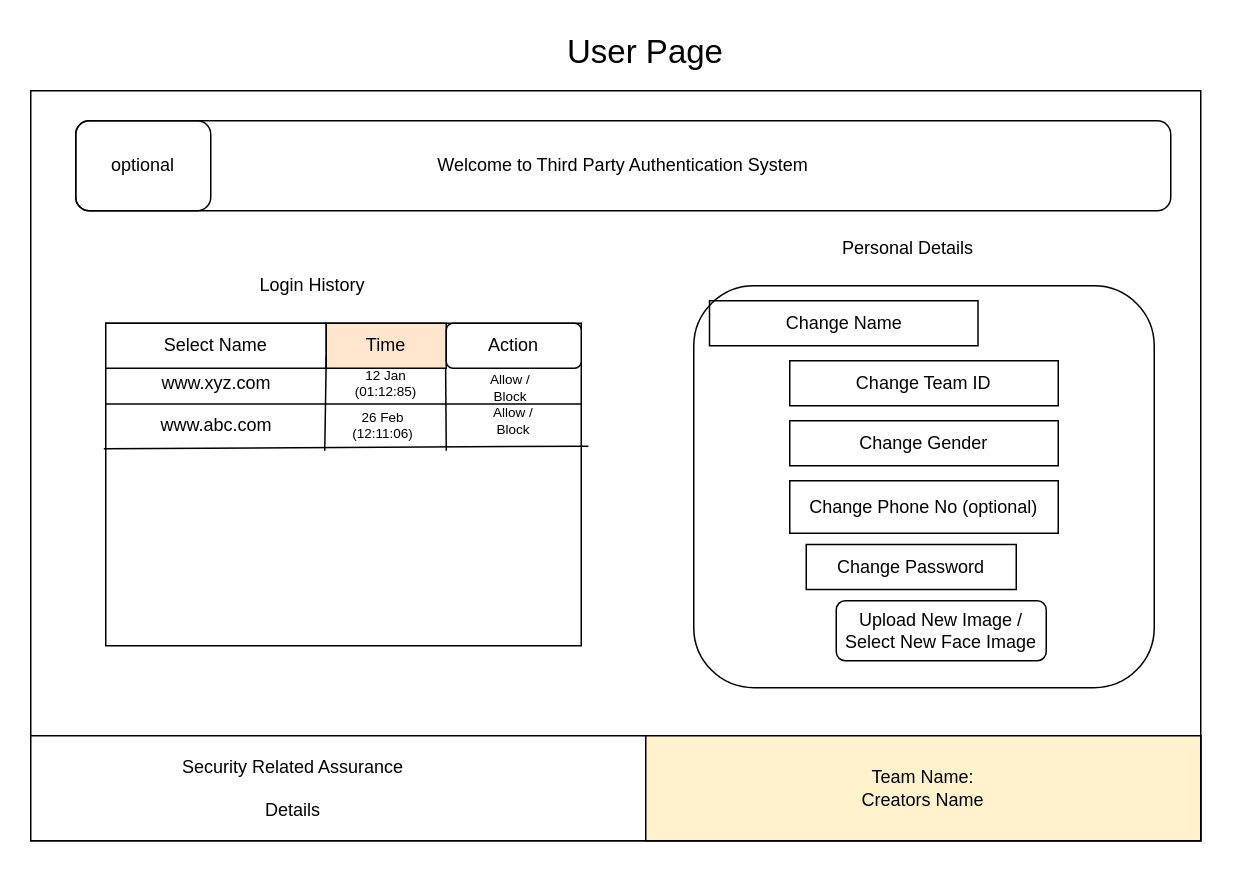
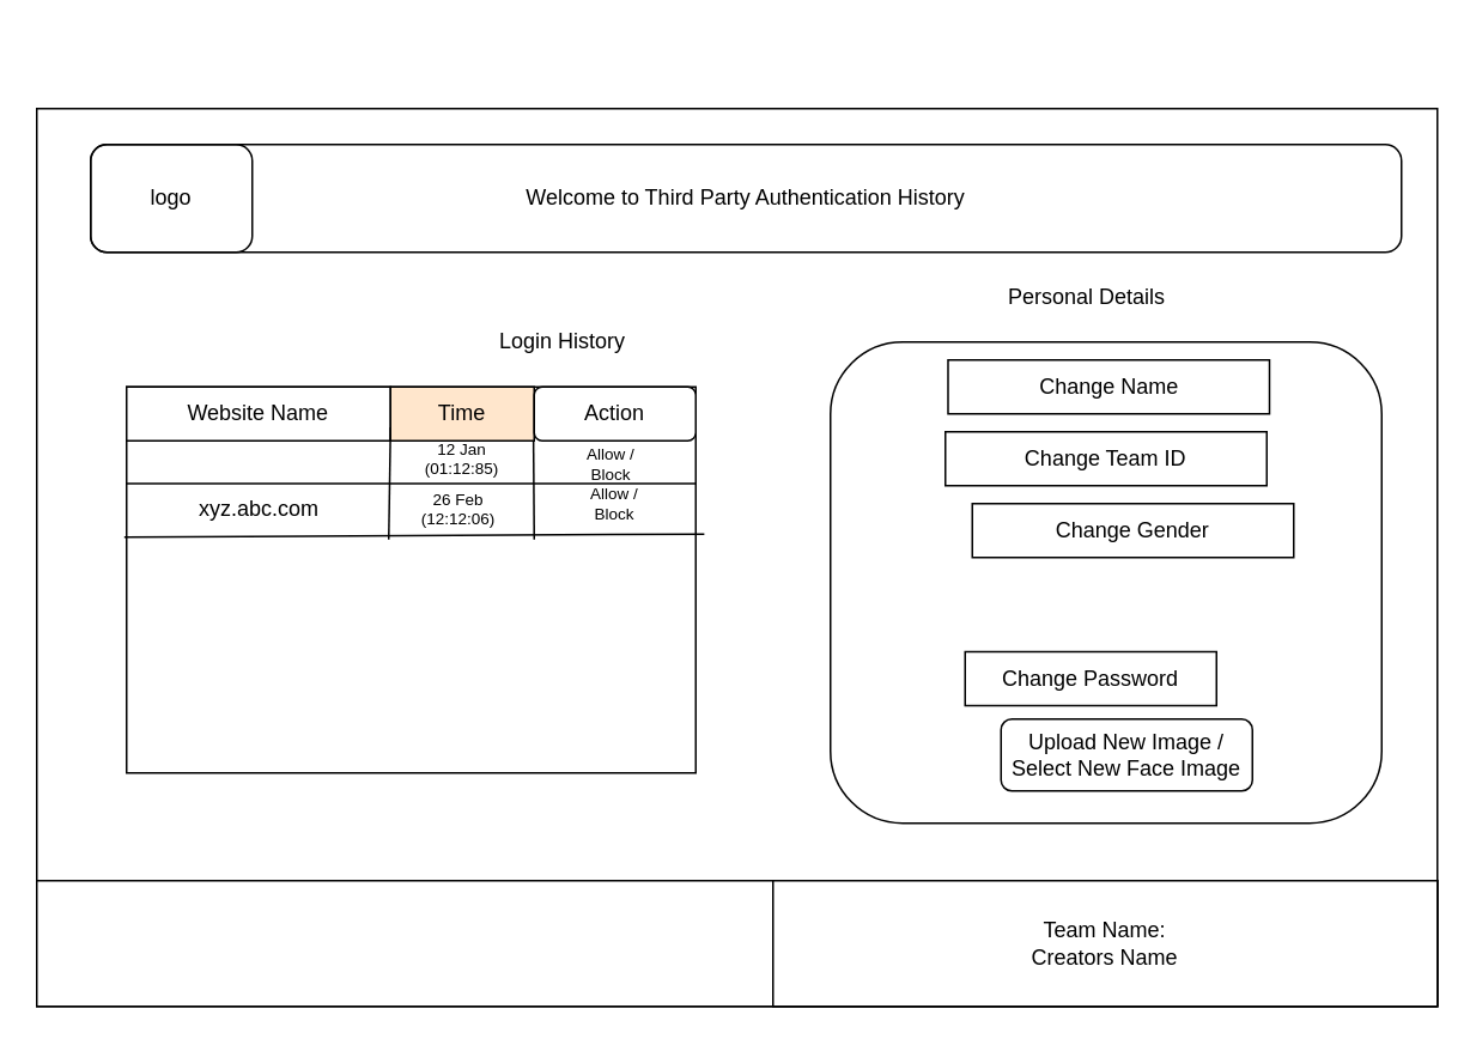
  <mxCell id="0" />
  <mxCell id="1" parent="0" />
  <mxCell id="2" value="" style="rounded=0;whiteSpace=wrap;html=1;" parent="1" vertex="1"><mxGeometry x="20" y="60" width="780" height="500" as="geometry" /></mxCell>
  <mxCell id="3" value="" style="rounded=1;whiteSpace=wrap;html=1;" parent="1" vertex="1"><mxGeometry x="50" y="80" width="730" height="60" as="geometry" /></mxCell>
- <mxCell id="4" value="Welcome to Third Party Authentication System" style="text;html=1;strokeColor=none;fillColor=none;align=center;verticalAlign=middle;whiteSpace=wrap;rounded=0;" parent="1" vertex="1"><mxGeometry x="80" y="100" width="670" height="20" as="geometry" /></mxCell>
+ <mxCell id="4" value="Welcome to Third Party Authentication History" style="text;html=1;strokeColor=none;fillColor=none;align=center;verticalAlign=middle;whiteSpace=wrap;rounded=0;" parent="1" vertex="1"><mxGeometry x="80" y="100" width="670" height="20" as="geometry" /></mxCell>
  <mxCell id="5" value="" style="rounded=0;whiteSpace=wrap;html=1;" parent="1" vertex="1"><mxGeometry x="20" y="490" width="780" height="70" as="geometry" /></mxCell>
- <mxCell id="6" value="Security Related Assurance&lt;br&gt;&lt;br&gt;Details" style="text;html=1;strokeColor=none;fillColor=none;align=center;verticalAlign=middle;whiteSpace=wrap;rounded=0;" parent="1" vertex="1"><mxGeometry x="70" y="502.5" width="250" height="45" as="geometry" /></mxCell>
- <mxCell id="7" value="Team Name:&lt;br&gt;Creators Name" style="rounded=0;whiteSpace=wrap;html=1;fillColor=#fff2cc;" parent="1" vertex="1"><mxGeometry x="430" y="490" width="370" height="70" as="geometry" /></mxCell>
- <mxCell id="8" value="&lt;font style=&quot;font-size: 22px&quot;&gt;User Page&lt;br&gt;&lt;/font&gt;" style="text;html=1;strokeColor=none;fillColor=none;align=center;verticalAlign=middle;whiteSpace=wrap;rounded=0;" parent="1" vertex="1"><mxGeometry x="290" y="20" width="280" height="30" as="geometry" /></mxCell>
+ <mxCell id="7" value="Team Name:&lt;br&gt;Creators Name" style="rounded=0;whiteSpace=wrap;html=1;" parent="1" vertex="1"><mxGeometry x="430" y="490" width="370" height="70" as="geometry" /></mxCell>
  <mxCell id="9" value="" style="rounded=1;whiteSpace=wrap;html=1;fillColor=none;" parent="1" vertex="1"><mxGeometry x="462" y="190" width="307" height="268" as="geometry" /></mxCell>
  <mxCell id="10" value="Personal Details" style="text;html=1;strokeColor=none;fillColor=none;align=center;verticalAlign=middle;whiteSpace=wrap;rounded=0;" parent="1" vertex="1"><mxGeometry x="534" y="150" width="142" height="30" as="geometry" /></mxCell>
- <mxCell id="11" value="Change Name" style="rounded=0;whiteSpace=wrap;html=1;fillColor=none;" parent="1" vertex="1"><mxGeometry x="472.5" y="200" width="179" height="30" as="geometry" /></mxCell>
+ <mxCell id="11" value="Change Name" style="rounded=0;whiteSpace=wrap;html=1;fillColor=none;" parent="1" vertex="1"><mxGeometry x="527.5" y="200" width="179" height="30" as="geometry" /></mxCell>
  <mxCell id="12" value="Change Team ID" style="rounded=0;whiteSpace=wrap;html=1;fillColor=none;" parent="1" vertex="1"><mxGeometry x="526" y="240" width="179" height="30" as="geometry" /></mxCell>
- <mxCell id="13" value="Change Gender" style="rounded=0;whiteSpace=wrap;html=1;fillColor=none;" parent="1" vertex="1"><mxGeometry x="526" y="280" width="179" height="30" as="geometry" /></mxCell>
- <mxCell id="14" value="Change Phone No (optional)" style="rounded=0;whiteSpace=wrap;html=1;fillColor=none;" parent="1" vertex="1"><mxGeometry x="526" y="320" width="179" height="35" as="geometry" /></mxCell>
- <mxCell id="15" value="optional" style="rounded=1;whiteSpace=wrap;html=1;fillColor=none;" parent="1" vertex="1"><mxGeometry x="50" y="80" width="90" height="60" as="geometry" /></mxCell>
+ <mxCell id="13" value="Change Gender" style="rounded=0;whiteSpace=wrap;html=1;fillColor=none;" parent="1" vertex="1"><mxGeometry x="541" y="280" width="179" height="30" as="geometry" /></mxCell>
+ <mxCell id="15" value="logo" style="rounded=1;whiteSpace=wrap;html=1;fillColor=none;" parent="1" vertex="1"><mxGeometry x="50" y="80" width="90" height="60" as="geometry" /></mxCell>
  <mxCell id="16" value="Change Password" style="rounded=0;whiteSpace=wrap;html=1;fillColor=none;" parent="1" vertex="1"><mxGeometry x="537" y="362.5" width="140" height="30" as="geometry" /></mxCell>
  <mxCell id="17" value="Upload New Image / Select New Face Image" style="rounded=1;whiteSpace=wrap;html=1;fillColor=none;" parent="1" vertex="1"><mxGeometry x="557" y="400" width="140" height="40" as="geometry" /></mxCell>
- <mxCell id="18" value="Login History" style="text;html=1;strokeColor=none;fillColor=none;align=center;verticalAlign=middle;whiteSpace=wrap;rounded=0;" parent="1" vertex="1"><mxGeometry x="159" y="180" width="98" height="20" as="geometry" /></mxCell>
+ <mxCell id="18" value="Login History" style="text;html=1;strokeColor=none;fillColor=none;align=center;verticalAlign=middle;whiteSpace=wrap;rounded=0;" parent="1" vertex="1"><mxGeometry x="264" y="180" width="98" height="20" as="geometry" /></mxCell>
  <mxCell id="19" value="" style="rounded=0;whiteSpace=wrap;html=1;" parent="1" vertex="1"><mxGeometry x="70" y="215" width="317" height="215" as="geometry" /></mxCell>
- <mxCell id="20" value="Select Name" style="rounded=0;whiteSpace=wrap;html=1;" parent="1" vertex="1"><mxGeometry x="70" y="215" width="147" height="30" as="geometry" /></mxCell>
+ <mxCell id="20" value="Website Name" style="rounded=0;whiteSpace=wrap;html=1;" parent="1" vertex="1"><mxGeometry x="70" y="215" width="147" height="30" as="geometry" /></mxCell>
  <mxCell id="21" value="Time" style="rounded=0;whiteSpace=wrap;html=1;fillColor=#ffe6cc;" parent="1" vertex="1"><mxGeometry x="217" y="215" width="80" height="30" as="geometry" /></mxCell>
  <mxCell id="22" value="Action" style="whiteSpace=wrap;html=1;rounded=1;" parent="1" vertex="1"><mxGeometry x="297" y="215" width="90" height="30" as="geometry" /></mxCell>
  <mxCell id="23" value="" style="endArrow=none;html=1;entryX=1;entryY=0.25;entryDx=0;entryDy=0;exitX=0;exitY=0.25;exitDx=0;exitDy=0;" parent="1" source="19" target="19" edge="1"><mxGeometry width="50" height="50" relative="1" as="geometry"><mxPoint x="17" y="630" as="sourcePoint" /><mxPoint x="67" y="580" as="targetPoint" /></mxGeometry></mxCell>
  <mxCell id="24" value="" style="endArrow=none;html=1;exitX=-0.004;exitY=0.389;exitDx=0;exitDy=0;exitPerimeter=0;entryX=1.015;entryY=0.381;entryDx=0;entryDy=0;entryPerimeter=0;" parent="1" source="19" target="19" edge="1"><mxGeometry width="50" height="50" relative="1" as="geometry"><mxPoint x="17" y="630" as="sourcePoint" /><mxPoint x="390" y="300" as="targetPoint" /></mxGeometry></mxCell>
  <mxCell id="25" value="" style="endArrow=none;html=1;entryX=1;entryY=0.75;entryDx=0;entryDy=0;" parent="1" target="20" edge="1"><mxGeometry width="50" height="50" relative="1" as="geometry"><mxPoint x="216" y="300" as="sourcePoint" /><mxPoint x="67" y="580" as="targetPoint" /></mxGeometry></mxCell>
  <mxCell id="26" value="" style="endArrow=none;html=1;entryX=0.995;entryY=1;entryDx=0;entryDy=0;entryPerimeter=0;" parent="1" target="21" edge="1"><mxGeometry width="50" height="50" relative="1" as="geometry"><mxPoint x="297" y="300" as="sourcePoint" /><mxPoint x="67" y="580" as="targetPoint" /></mxGeometry></mxCell>
- <mxCell id="27" value="www.xyz.com" style="text;html=1;strokeColor=none;fillColor=none;align=center;verticalAlign=middle;whiteSpace=wrap;rounded=0;" parent="1" vertex="1"><mxGeometry x="78.5" y="245" width="130" height="20" as="geometry" /></mxCell>
  <mxCell id="28" value="12 Jan (01:12:85)" style="text;html=1;strokeColor=none;fillColor=none;align=center;verticalAlign=middle;whiteSpace=wrap;rounded=0;fontSize=9;" parent="1" vertex="1"><mxGeometry x="222" y="250" width="70" height="10" as="geometry" /></mxCell>
  <mxCell id="29" value="Allow / Block" style="text;html=1;strokeColor=none;fillColor=none;align=center;verticalAlign=middle;whiteSpace=wrap;rounded=0;fontSize=9;" parent="1" vertex="1"><mxGeometry x="320" y="250" width="40" height="15" as="geometry" /></mxCell>
  <mxCell id="30" value="Allow / Block" style="text;html=1;strokeColor=none;fillColor=none;align=center;verticalAlign=middle;whiteSpace=wrap;rounded=0;fontSize=9;" parent="1" vertex="1"><mxGeometry x="322" y="272.5" width="40" height="15" as="geometry" /></mxCell>
- <mxCell id="31" value="www.abc.com" style="text;html=1;strokeColor=none;fillColor=none;align=center;verticalAlign=middle;whiteSpace=wrap;rounded=0;" parent="1" vertex="1"><mxGeometry x="78.5" y="272.5" width="130" height="20" as="geometry" /></mxCell>
- <mxCell id="32" value="26 Feb&lt;br&gt;(12:11:06)" style="text;html=1;strokeColor=none;fillColor=none;align=center;verticalAlign=middle;whiteSpace=wrap;rounded=0;fontSize=9;" parent="1" vertex="1"><mxGeometry x="220" y="277.5" width="70" height="10" as="geometry" /></mxCell>
+ <mxCell id="31" value="xyz.abc.com" style="text;html=1;strokeColor=none;fillColor=none;align=center;verticalAlign=middle;whiteSpace=wrap;rounded=0;" parent="1" vertex="1"><mxGeometry x="78.5" y="272.5" width="130" height="20" as="geometry" /></mxCell>
+ <mxCell id="32" value="26 Feb&lt;br&gt;(12:12:06)" style="text;html=1;strokeColor=none;fillColor=none;align=center;verticalAlign=middle;whiteSpace=wrap;rounded=0;fontSize=9;" parent="1" vertex="1"><mxGeometry x="220" y="277.5" width="70" height="10" as="geometry" /></mxCell>
